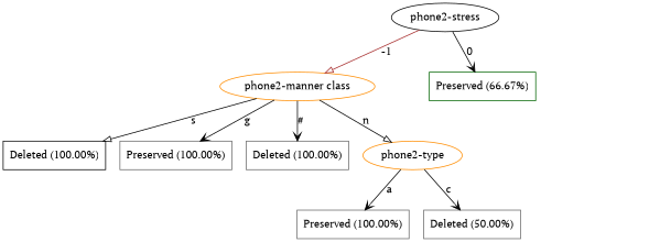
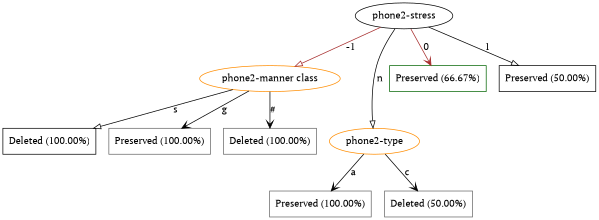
  digraph {
    fontname="PT Serif"
    node [color=gray40 fontname="PT Serif" shape=box]
    edge [arrowhead=vee color=black fontname="PT Serif"]
    n1 [color=black label="phone2-stress" shape=ellipse]
    n2 [color=darkorange label="phone2-manner class" shape=ellipse]
    n3 [color=darkgreen label="Preserved (66.67%)"]
+   n4 [color=black label="Preserved (50.00%)"]
    n5 [label="Deleted (100.00%)"]
    n6 [label="Preserved (100.00%)"]
    n7 [color=darkorange label="phone2-type" shape=ellipse]
    n8 [color=black label="Deleted (100.00%)"]
    n9 [label="Preserved (100.00%)"]
    n10 [label="Deleted (50.00%)"]
    n1 -> n2 [arrowhead=onormal color=brown label=-1]
-   n1 -> n3 [label=0]
+   n1 -> n3 [color=brown label=0]
+   n1 -> n4 [arrowhead=onormal label=1]
    n2 -> n5 [label="#"]
    n2 -> n6 [label=g]
-   n2 -> n7 [arrowhead=onormal label=n]
+   n1 -> n7 [arrowhead=onormal label=n]
    n2 -> n8 [arrowhead=onormal label=s]
    n7 -> n9 [label=a]
    n7 -> n10 [label=c]
  }
